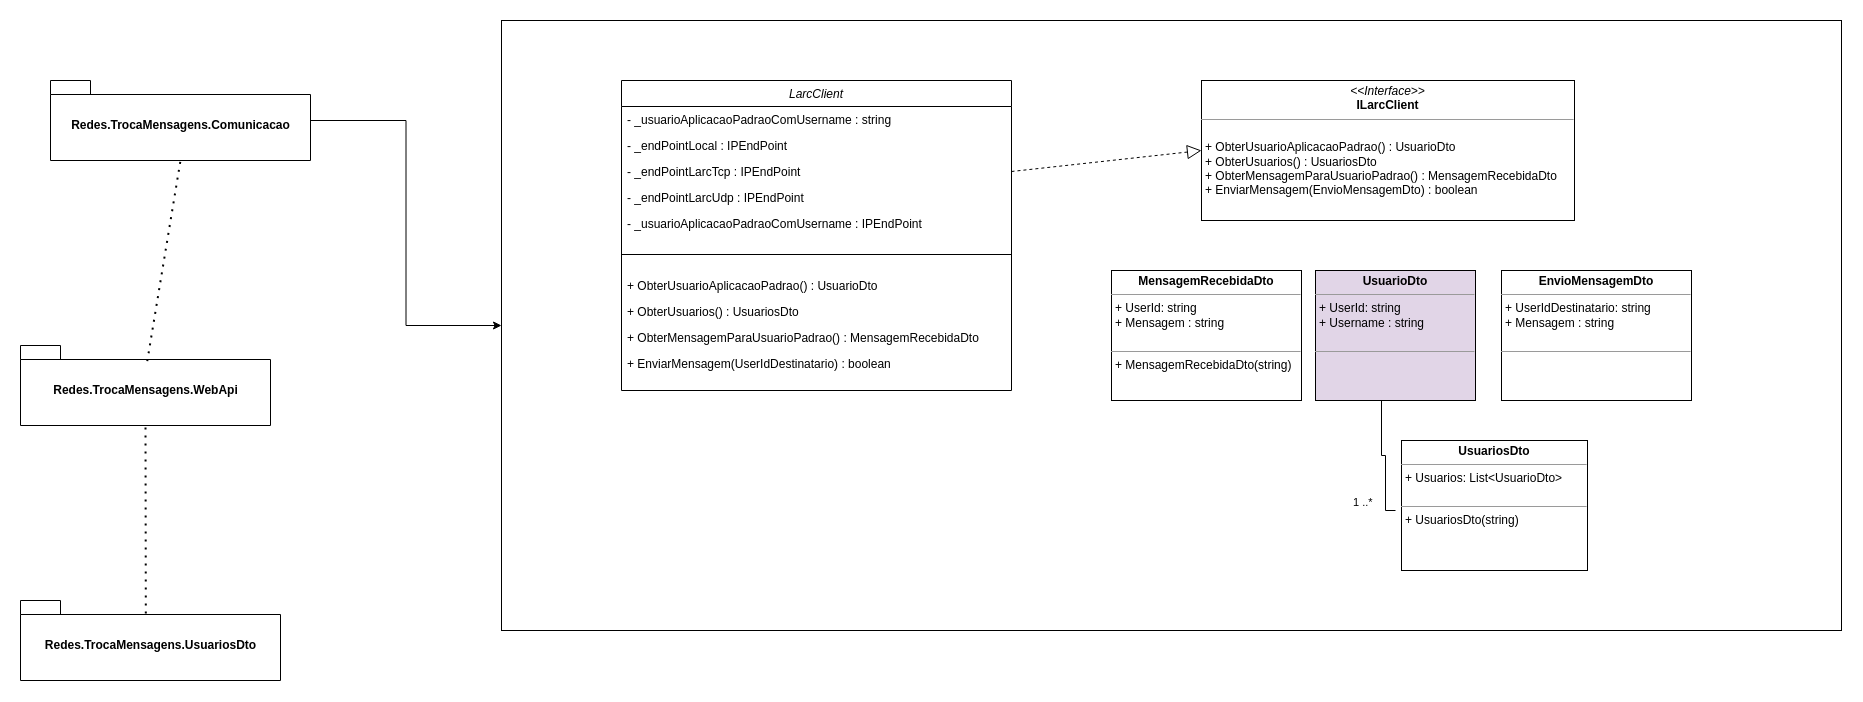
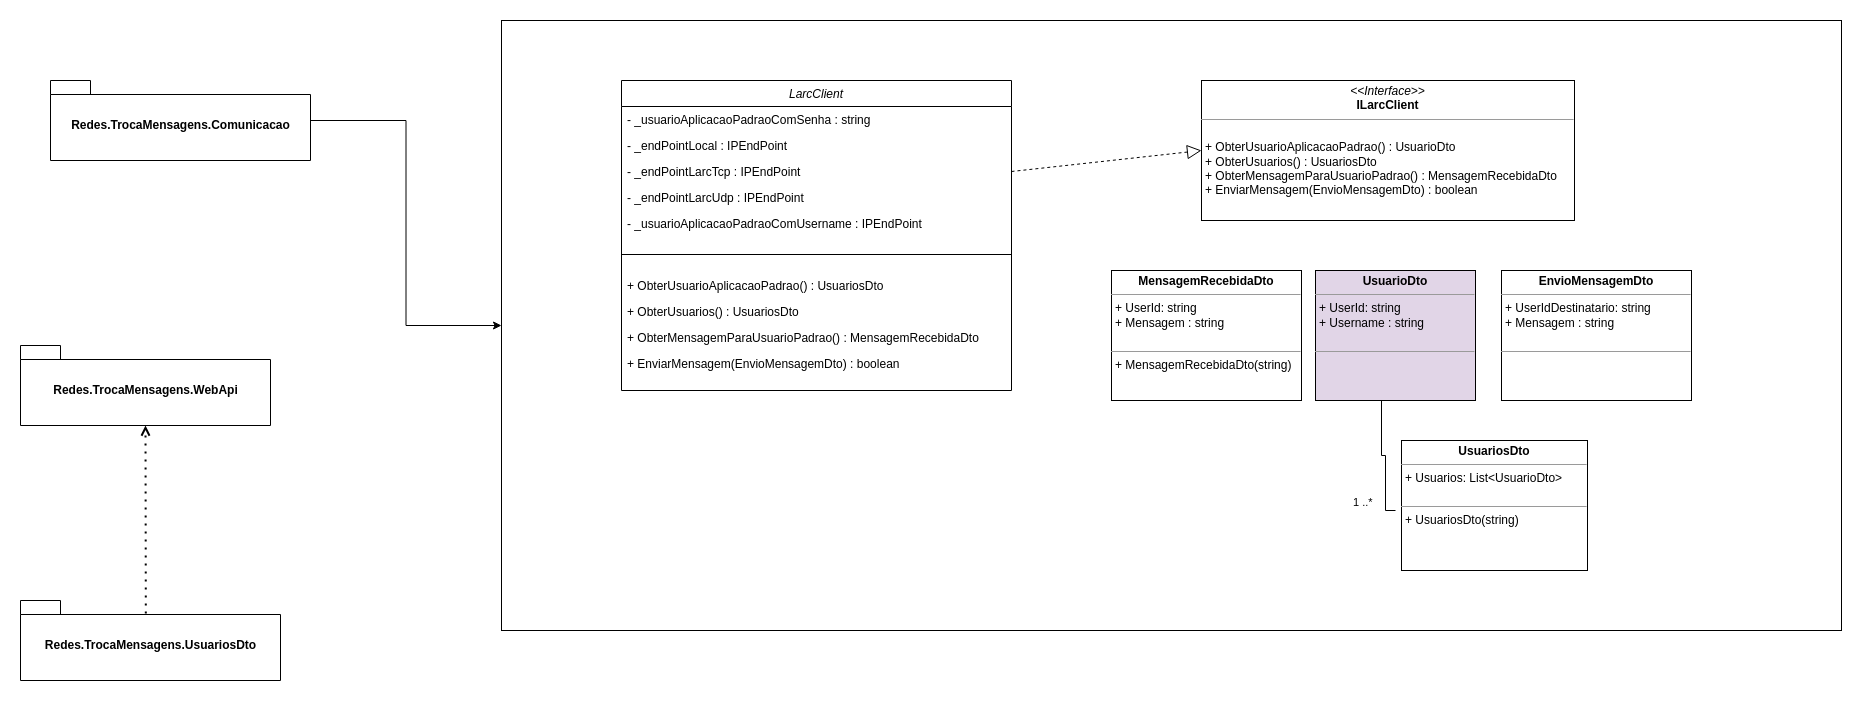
  <mxCell id="0" />
  <mxCell id="1" parent="0" />
  <mxCell id="2" value="" style="rounded=0;whiteSpace=wrap;html=1;" vertex="1" parent="1"><mxGeometry x="501" y="20" width="1340" height="610" as="geometry" /></mxCell>
  <mxCell id="3" value="LarcClient&#10;" style="swimlane;fontStyle=2;align=center;verticalAlign=top;childLayout=stackLayout;horizontal=1;startSize=26;horizontalStack=0;resizeParent=1;resizeLast=0;collapsible=1;marginBottom=0;rounded=0;shadow=0;strokeWidth=1;" parent="1" vertex="1"><mxGeometry x="621" y="80" width="390" height="310" as="geometry"><mxRectangle x="220" y="100" width="160" height="26" as="alternateBounds" /></mxGeometry></mxCell>
- <mxCell id="4" value="- _usuarioAplicacaoPadraoComUsername : string" style="text;align=left;verticalAlign=top;spacingLeft=4;spacingRight=4;overflow=hidden;rotatable=0;points=[[0,0.5],[1,0.5]];portConstraint=eastwest;rounded=0;shadow=0;html=0;" vertex="1" parent="3"><mxGeometry y="26" width="390" height="26" as="geometry" /></mxCell>
+ <mxCell id="4" value="- _usuarioAplicacaoPadraoComSenha : string" style="text;align=left;verticalAlign=top;spacingLeft=4;spacingRight=4;overflow=hidden;rotatable=0;points=[[0,0.5],[1,0.5]];portConstraint=eastwest;rounded=0;shadow=0;html=0;" vertex="1" parent="3"><mxGeometry y="26" width="390" height="26" as="geometry" /></mxCell>
  <mxCell id="5" value="- _endPointLocal : IPEndPoint" style="text;align=left;verticalAlign=top;spacingLeft=4;spacingRight=4;overflow=hidden;rotatable=0;points=[[0,0.5],[1,0.5]];portConstraint=eastwest;" parent="3" vertex="1"><mxGeometry y="52" width="390" height="26" as="geometry" /></mxCell>
  <mxCell id="6" value="- _endPointLarcTcp : IPEndPoint&#10;" style="text;align=left;verticalAlign=top;spacingLeft=4;spacingRight=4;overflow=hidden;rotatable=0;points=[[0,0.5],[1,0.5]];portConstraint=eastwest;rounded=0;shadow=0;html=0;" parent="3" vertex="1"><mxGeometry y="78" width="390" height="26" as="geometry" /></mxCell>
  <mxCell id="7" value="- _endPointLarcUdp : IPEndPoint&#10;" style="text;align=left;verticalAlign=top;spacingLeft=4;spacingRight=4;overflow=hidden;rotatable=0;points=[[0,0.5],[1,0.5]];portConstraint=eastwest;rounded=0;shadow=0;html=0;" parent="3" vertex="1"><mxGeometry y="104" width="390" height="26" as="geometry" /></mxCell>
  <mxCell id="8" value="- _usuarioAplicacaoPadraoComUsername : IPEndPoint&#10;" style="text;align=left;verticalAlign=top;spacingLeft=4;spacingRight=4;overflow=hidden;rotatable=0;points=[[0,0.5],[1,0.5]];portConstraint=eastwest;rounded=0;shadow=0;html=0;" vertex="1" parent="3"><mxGeometry y="130" width="390" height="26" as="geometry" /></mxCell>
  <mxCell id="9" value="" style="line;html=1;strokeWidth=1;align=left;verticalAlign=middle;spacingTop=-1;spacingLeft=3;spacingRight=3;rotatable=0;labelPosition=right;points=[];portConstraint=eastwest;" parent="3" vertex="1"><mxGeometry y="156" width="390" height="36" as="geometry" /></mxCell>
- <mxCell id="10" value="+ ObterUsuarioAplicacaoPadrao() : UsuarioDto" style="text;align=left;verticalAlign=top;spacingLeft=4;spacingRight=4;overflow=hidden;rotatable=0;points=[[0,0.5],[1,0.5]];portConstraint=eastwest;" vertex="1" parent="3"><mxGeometry y="192" width="390" height="26" as="geometry" /></mxCell>
+ <mxCell id="10" value="+ ObterUsuarioAplicacaoPadrao() : UsuariosDto" style="text;align=left;verticalAlign=top;spacingLeft=4;spacingRight=4;overflow=hidden;rotatable=0;points=[[0,0.5],[1,0.5]];portConstraint=eastwest;" vertex="1" parent="3"><mxGeometry y="192" width="390" height="26" as="geometry" /></mxCell>
  <mxCell id="11" value="+ ObterUsuarios() : UsuariosDto" style="text;align=left;verticalAlign=top;spacingLeft=4;spacingRight=4;overflow=hidden;rotatable=0;points=[[0,0.5],[1,0.5]];portConstraint=eastwest;" parent="3" vertex="1"><mxGeometry y="218" width="390" height="26" as="geometry" /></mxCell>
  <mxCell id="12" value="+ ObterMensagemParaUsuarioPadrao() : MensagemRecebidaDto" style="text;align=left;verticalAlign=top;spacingLeft=4;spacingRight=4;overflow=hidden;rotatable=0;points=[[0,0.5],[1,0.5]];portConstraint=eastwest;" parent="3" vertex="1"><mxGeometry y="244" width="390" height="26" as="geometry" /></mxCell>
- <mxCell id="13" value="+ EnviarMensagem(UserIdDestinatario) : boolean" style="text;align=left;verticalAlign=top;spacingLeft=4;spacingRight=4;overflow=hidden;rotatable=0;points=[[0,0.5],[1,0.5]];portConstraint=eastwest;" parent="3" vertex="1"><mxGeometry y="270" width="390" height="26" as="geometry" /></mxCell>
+ <mxCell id="13" value="+ EnviarMensagem(EnvioMensagemDto) : boolean" style="text;align=left;verticalAlign=top;spacingLeft=4;spacingRight=4;overflow=hidden;rotatable=0;points=[[0,0.5],[1,0.5]];portConstraint=eastwest;" parent="3" vertex="1"><mxGeometry y="270" width="390" height="26" as="geometry" /></mxCell>
  <mxCell id="14" value="&lt;p style=&quot;margin:0px;margin-top:4px;text-align:center;&quot;&gt;&lt;i&gt;&amp;lt;&amp;lt;Interface&amp;gt;&amp;gt;&lt;/i&gt;&lt;br&gt;&lt;b&gt;ILarcClient&lt;/b&gt;&lt;/p&gt;&lt;hr size=&quot;1&quot;&gt;&lt;p style=&quot;margin:0px;margin-left:4px;&quot;&gt;&lt;span style=&quot;background-color: initial; color: rgba(0, 0, 0, 0); font-family: monospace; font-size: 0px;&quot;&gt;&lt;br&gt;&lt;/span&gt;&lt;/p&gt;&lt;p style=&quot;margin:0px;margin-left:4px;&quot;&gt;+ ObterUsuarioAplicacaoPadrao() : UsuarioDto&lt;span style=&quot;background-color: initial; color: rgba(0, 0, 0, 0); font-family: monospace; font-size: 0px;&quot;&gt;&lt;br&gt;&lt;/span&gt;&lt;/p&gt;&lt;p style=&quot;margin:0px;margin-left:4px;&quot;&gt;&lt;span style=&quot;background-color: initial; color: rgba(0, 0, 0, 0); font-family: monospace; font-size: 0px;&quot;&gt;z%3CmxGraphModel%3E%3Croot%3E%3CmxCell%20id%3D%220%22%2F%3E%3CmxCell%20id%3D%221%22%20parent%3D%220%22%2F%3E%3CmxCell%20id%3D%222%22%20value%3D%22%2B%20ObterUsuarioAplicacaoPadrao()%20%3A%20UsuarioDto%22%20style%3D%22text%3Balign%3Dleft%3BverticalAlign%3Dtop%3BspacingLeft%3D4%3BspacingRight%3D4%3Boverflow%3Dhidden%3Brotatable%3D0%3Bpoints%3D%5B%5B0%2C0.5%5D%2C%5B1%2C0.5%5D%5D%3BportConstraint%3Deastwest%3B%22%20vertex%3D%221%22%20parent%3D%221%22%3E%3CmxGeometry%20x%3D%22220%22%20y%3D%22240%22%20width%3D%22390%22%20height%3D%2226%22%20as%3D%22geometry%22%2F%3E%3C%2FmxCell%3E%3C%2Froot%3E%3C%2FmxGraphModel%3E+&lt;/span&gt;&lt;span style=&quot;background-color: initial;&quot;&gt;+ ObterUsuarios() : UsuariosDto&lt;/span&gt;&lt;br&gt;&lt;/p&gt;&lt;p style=&quot;margin:0px;margin-left:4px;&quot;&gt;+ ObterMensagemParaUsuarioPadrao() : MensagemRecebidaDto&lt;/p&gt;&lt;p style=&quot;margin:0px;margin-left:4px;&quot;&gt;+ EnviarMensagem(EnvioMensagemDto) : boolean&lt;br&gt;&lt;/p&gt;" style="verticalAlign=top;align=left;overflow=fill;fontSize=12;fontFamily=Helvetica;html=1;" parent="1" vertex="1"><mxGeometry x="1201" y="80" width="373" height="140" as="geometry" /></mxCell>
  <mxCell id="15" value="&lt;p style=&quot;margin:0px;margin-top:4px;text-align:center;&quot;&gt;&lt;b&gt;UsuarioDto&lt;/b&gt;&lt;/p&gt;&lt;hr size=&quot;1&quot;&gt;&lt;p style=&quot;margin:0px;margin-left:4px;&quot;&gt;+ UserId: string&lt;/p&gt;&lt;p style=&quot;margin:0px;margin-left:4px;&quot;&gt;+ Username : string&lt;/p&gt;&lt;p style=&quot;margin:0px;margin-left:4px;&quot;&gt;&lt;br&gt;&lt;/p&gt;&lt;hr size=&quot;1&quot;&gt;&lt;p style=&quot;margin:0px;margin-left:4px;&quot;&gt;&lt;br&gt;&lt;/p&gt;" style="verticalAlign=top;align=left;overflow=fill;fontSize=12;fontFamily=Helvetica;html=1;fillColor=#e1d5e7;" parent="1" vertex="1"><mxGeometry x="1315" y="270" width="160" height="130" as="geometry" /></mxCell>
  <mxCell id="16" value="&lt;p style=&quot;margin:0px;margin-top:4px;text-align:center;&quot;&gt;&lt;b&gt;MensagemRecebidaDto&lt;/b&gt;&lt;/p&gt;&lt;hr size=&quot;1&quot;&gt;&lt;p style=&quot;margin:0px;margin-left:4px;&quot;&gt;+ UserId: string&lt;/p&gt;&lt;p style=&quot;margin:0px;margin-left:4px;&quot;&gt;+ Mensagem : string&lt;/p&gt;&lt;p style=&quot;margin:0px;margin-left:4px;&quot;&gt;&lt;br&gt;&lt;/p&gt;&lt;hr size=&quot;1&quot;&gt;&lt;p style=&quot;margin:0px;margin-left:4px;&quot;&gt;+ MensagemRecebidaDto(string)&lt;/p&gt;" style="verticalAlign=top;align=left;overflow=fill;fontSize=12;fontFamily=Helvetica;html=1;" parent="1" vertex="1"><mxGeometry x="1111" y="270" width="190" height="130" as="geometry" /></mxCell>
  <mxCell id="17" value="&lt;p style=&quot;margin:0px;margin-top:4px;text-align:center;&quot;&gt;&lt;b&gt;EnvioMensagemDto&lt;/b&gt;&lt;/p&gt;&lt;hr size=&quot;1&quot;&gt;&lt;p style=&quot;margin:0px;margin-left:4px;&quot;&gt;+ UserIdDestinatario: string&lt;/p&gt;&lt;p style=&quot;margin:0px;margin-left:4px;&quot;&gt;+ Mensagem : string&lt;/p&gt;&lt;p style=&quot;margin:0px;margin-left:4px;&quot;&gt;&lt;br&gt;&lt;/p&gt;&lt;hr size=&quot;1&quot;&gt;&lt;p style=&quot;margin:0px;margin-left:4px;&quot;&gt;&lt;br&gt;&lt;/p&gt;" style="verticalAlign=top;align=left;overflow=fill;fontSize=12;fontFamily=Helvetica;html=1;" parent="1" vertex="1"><mxGeometry x="1501" y="270" width="190" height="130" as="geometry" /></mxCell>
  <mxCell id="18" value="&lt;p style=&quot;margin:0px;margin-top:4px;text-align:center;&quot;&gt;&lt;b&gt;UsuariosDto&lt;/b&gt;&lt;/p&gt;&lt;hr size=&quot;1&quot;&gt;&lt;p style=&quot;margin:0px;margin-left:4px;&quot;&gt;+ Usuarios: List&amp;lt;UsuarioDto&amp;gt;&lt;/p&gt;&lt;p style=&quot;margin:0px;margin-left:4px;&quot;&gt;&lt;br&gt;&lt;/p&gt;&lt;hr size=&quot;1&quot;&gt;&lt;p style=&quot;margin:0px;margin-left:4px;&quot;&gt;+ UsuariosDto(string)&lt;/p&gt;" style="verticalAlign=top;align=left;overflow=fill;fontSize=12;fontFamily=Helvetica;html=1;" parent="1" vertex="1"><mxGeometry x="1401" y="440" width="186" height="130" as="geometry" /></mxCell>
  <mxCell id="19" value="" style="endArrow=none;html=1;edgeStyle=orthogonalEdgeStyle;rounded=0;" parent="1" edge="1"><mxGeometry relative="1" as="geometry"><mxPoint x="1395" y="510" as="sourcePoint" /><mxPoint x="1391" y="400" as="targetPoint" /><Array as="points"><mxPoint x="1385" y="510" /><mxPoint x="1385" y="455" /><mxPoint x="1381" y="455" /><mxPoint x="1381" y="400" /></Array></mxGeometry></mxCell>
  <mxCell id="20" value="1 ..*" style="edgeLabel;resizable=0;html=1;align=left;verticalAlign=bottom;" parent="19" connectable="0" vertex="1"><mxGeometry x="-1" relative="1" as="geometry"><mxPoint x="-44" as="offset" /></mxGeometry></mxCell>
  <mxCell id="21" value="" style="endArrow=block;dashed=1;endFill=0;endSize=12;html=1;rounded=0;entryX=0;entryY=0.5;entryDx=0;entryDy=0;exitX=1;exitY=0.5;exitDx=0;exitDy=0;" edge="1" parent="1" source="6" target="14"><mxGeometry width="160" relative="1" as="geometry"><mxPoint x="951" y="149.5" as="sourcePoint" /><mxPoint x="1111" y="149.5" as="targetPoint" /><Array as="points" /></mxGeometry></mxCell>
  <mxCell id="22" style="edgeStyle=orthogonalEdgeStyle;rounded=0;orthogonalLoop=1;jettySize=auto;html=1;entryX=0;entryY=0.5;entryDx=0;entryDy=0;" edge="1" parent="1" source="23" target="2"><mxGeometry relative="1" as="geometry" /></mxCell>
  <mxCell id="23" value="Redes.TrocaMensagens.Comunicacao" style="shape=folder;fontStyle=1;spacingTop=10;tabWidth=40;tabHeight=14;tabPosition=left;html=1;" vertex="1" parent="1"><mxGeometry x="50" y="80" width="260" height="80" as="geometry" /></mxCell>
  <mxCell id="24" value="Redes.TrocaMensagens.WebApi" style="shape=folder;fontStyle=1;spacingTop=10;tabWidth=40;tabHeight=14;tabPosition=left;html=1;" vertex="1" parent="1"><mxGeometry x="20" y="345" width="250" height="80" as="geometry" /></mxCell>
  <mxCell id="25" value="Redes.TrocaMensagens.UsuariosDto" style="shape=folder;fontStyle=1;spacingTop=10;tabWidth=40;tabHeight=14;tabPosition=left;html=1;" vertex="1" parent="1"><mxGeometry x="20" y="600" width="260" height="80" as="geometry" /></mxCell>
- <mxCell id="26" value="" style="endArrow=none;dashed=1;html=1;dashPattern=1 3;strokeWidth=2;rounded=0;entryX=0.5;entryY=1;entryDx=0;entryDy=0;entryPerimeter=0;exitX=0.507;exitY=0.196;exitDx=0;exitDy=0;exitPerimeter=0;" edge="1" parent="1" source="24" target="23"><mxGeometry width="50" height="50" relative="1" as="geometry"><mxPoint x="120" y="330" as="sourcePoint" /><mxPoint x="130" y="200" as="targetPoint" /></mxGeometry></mxCell>
- <mxCell id="27" value="" style="endArrow=none;dashed=1;html=1;dashPattern=1 3;strokeWidth=2;rounded=0;exitX=0.482;exitY=0.163;exitDx=0;exitDy=0;exitPerimeter=0;entryX=0.5;entryY=1;entryDx=0;entryDy=0;entryPerimeter=0;" edge="1" parent="1" source="25" target="24"><mxGeometry width="50" height="50" relative="1" as="geometry"><mxPoint x="119.17" y="660" as="sourcePoint" /><mxPoint x="119.17" y="466" as="targetPoint" /></mxGeometry></mxCell>
+ <mxCell id="27" value="" style="endArrow=open;dashed=1;html=1;dashPattern=1 3;strokeWidth=2;rounded=0;exitX=0.482;exitY=0.163;exitDx=0;exitDy=0;exitPerimeter=0;entryX=0.5;entryY=1;entryDx=0;entryDy=0;entryPerimeter=0;" edge="1" parent="1" source="25" target="24"><mxGeometry width="50" height="50" relative="1" as="geometry"><mxPoint x="119.17" y="660" as="sourcePoint" /><mxPoint x="119.17" y="466" as="targetPoint" /></mxGeometry></mxCell>
